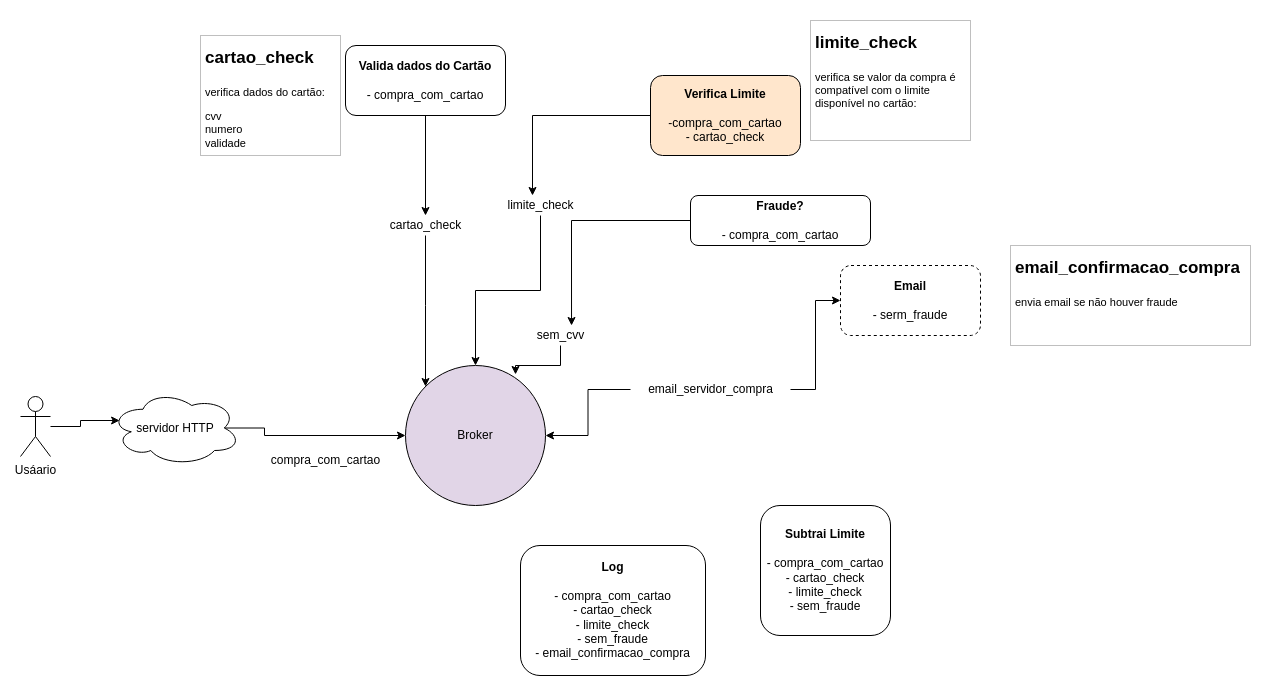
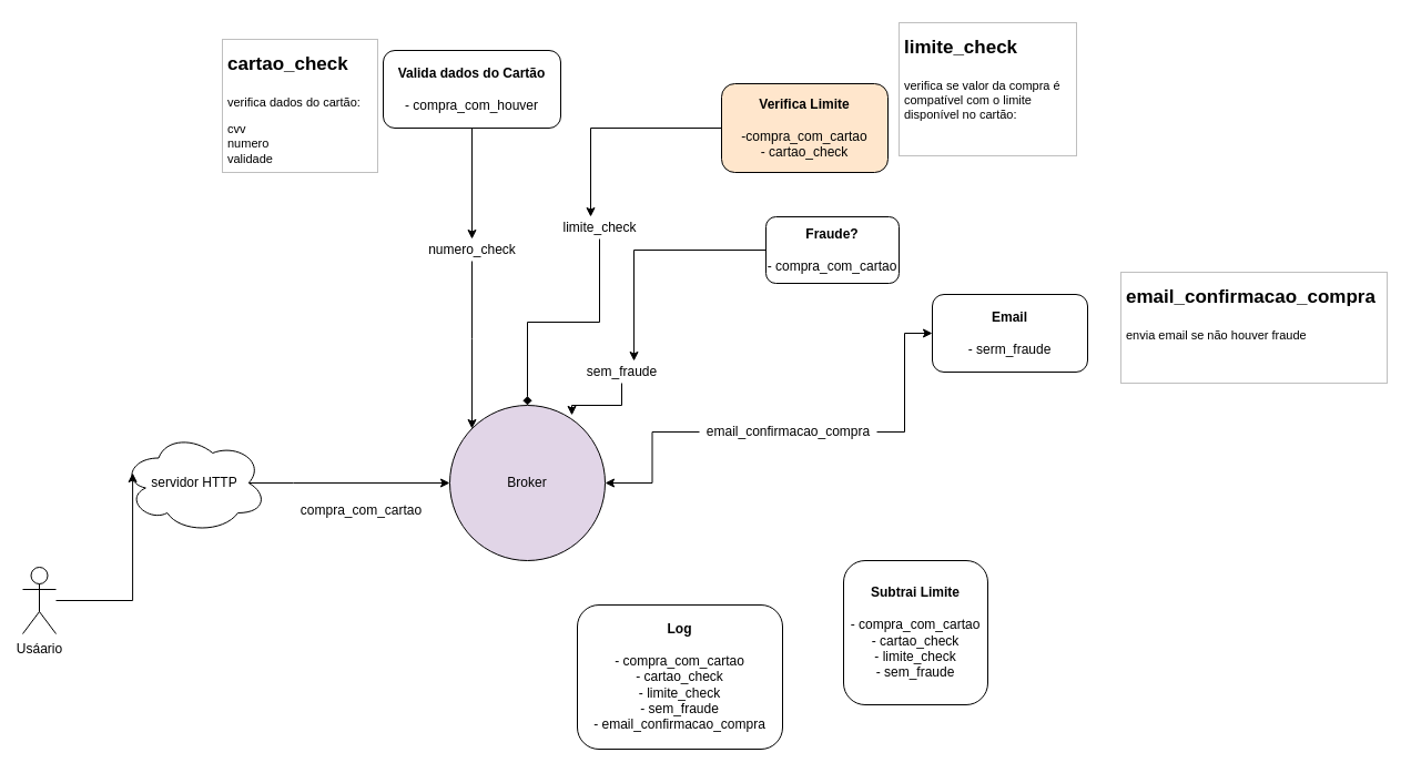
  <mxCell id="0" />
  <mxCell id="1" parent="0" />
  <mxCell id="2" value="Broker&lt;br&gt;" style="ellipse;whiteSpace=wrap;html=1;aspect=fixed;fillColor=#e1d5e7;" parent="1" vertex="1"><mxGeometry x="405" y="365" width="140" height="140" as="geometry" /></mxCell>
  <mxCell id="3" style="edgeStyle=orthogonalEdgeStyle;rounded=0;orthogonalLoop=1;jettySize=auto;html=1;exitX=0.875;exitY=0.5;exitDx=0;exitDy=0;exitPerimeter=0;entryX=0;entryY=0.5;entryDx=0;entryDy=0;" parent="1" source="4" target="2" edge="1"><mxGeometry relative="1" as="geometry"><mxPoint x="390" y="460" as="targetPoint" /><Array as="points"><mxPoint x="264" y="435" /></Array></mxGeometry></mxCell>
- <mxCell id="4" value="servidor HTTP" style="ellipse;shape=cloud;whiteSpace=wrap;html=1;" parent="1" vertex="1"><mxGeometry x="110" y="390" width="130" height="75" as="geometry" /></mxCell>
+ <mxCell id="4" value="servidor HTTP" style="ellipse;shape=cloud;whiteSpace=wrap;html=1;" parent="1" vertex="1"><mxGeometry x="110" y="390" width="130" height="90" as="geometry" /></mxCell>
  <mxCell id="5" style="edgeStyle=orthogonalEdgeStyle;rounded=0;orthogonalLoop=1;jettySize=auto;html=1;entryX=0.07;entryY=0.4;entryDx=0;entryDy=0;entryPerimeter=0;" parent="1" source="6" target="4" edge="1"><mxGeometry relative="1" as="geometry" /></mxCell>
- <mxCell id="6" value="Usáario" style="shape=umlActor;verticalLabelPosition=bottom;verticalAlign=top;html=1;outlineConnect=0;" parent="1" vertex="1"><mxGeometry x="20" y="396" width="30" height="60" as="geometry" /></mxCell>
+ <mxCell id="6" value="Usáario" style="shape=umlActor;verticalLabelPosition=bottom;verticalAlign=top;html=1;outlineConnect=0;" parent="1" vertex="1"><mxGeometry x="20" y="511" width="30" height="60" as="geometry" /></mxCell>
  <mxCell id="7" style="edgeStyle=orthogonalEdgeStyle;rounded=0;orthogonalLoop=1;jettySize=auto;html=1;" parent="1" source="8" target="16" edge="1"><mxGeometry relative="1" as="geometry" /></mxCell>
- <mxCell id="8" value="&lt;b&gt;Valida dados do Cartão&lt;br&gt;&lt;/b&gt;&lt;br&gt;&lt;span&gt;- compra_com_cartao&lt;/span&gt;" style="rounded=1;whiteSpace=wrap;html=1;" parent="1" vertex="1"><mxGeometry x="345" y="45" width="160" height="70" as="geometry" /></mxCell>
+ <mxCell id="8" value="&lt;b&gt;Valida dados do Cartão&lt;br&gt;&lt;/b&gt;&lt;br&gt;&lt;span&gt;- compra_com_houver&lt;/span&gt;" style="rounded=1;whiteSpace=wrap;html=1;" parent="1" vertex="1"><mxGeometry x="345" y="45" width="160" height="70" as="geometry" /></mxCell>
  <mxCell id="9" value="compra_com_cartao" style="text;html=1;align=center;verticalAlign=middle;resizable=0;points=[];autosize=1;strokeColor=none;fillColor=none;" parent="1" vertex="1"><mxGeometry x="265" y="450" width="120" height="20" as="geometry" /></mxCell>
  <mxCell id="10" style="edgeStyle=orthogonalEdgeStyle;rounded=0;orthogonalLoop=1;jettySize=auto;html=1;entryX=0.4;entryY=0;entryDx=0;entryDy=0;entryPerimeter=0;" parent="1" source="11" target="18" edge="1"><mxGeometry relative="1" as="geometry" /></mxCell>
  <mxCell id="11" value="&lt;b&gt;Verifica Limite&lt;br&gt;&lt;/b&gt;&lt;br&gt;-&lt;span&gt;compra_com_cartao&lt;/span&gt;&lt;br&gt;- cartao_check" style="rounded=1;whiteSpace=wrap;html=1;fillColor=#ffe6cc;" parent="1" vertex="1"><mxGeometry x="650" y="75" width="150" height="80" as="geometry" /></mxCell>
  <mxCell id="12" value="&lt;b&gt;Log&lt;/b&gt;&lt;br&gt;&lt;br&gt;-&amp;nbsp;&lt;span&gt;compra_com_cartao&lt;/span&gt;&lt;br&gt;- cartao_check&lt;br&gt;- limite_check&lt;br&gt;- sem_fraude&lt;br&gt;- email_confirmacao_compra" style="rounded=1;whiteSpace=wrap;html=1;" parent="1" vertex="1"><mxGeometry x="520" y="545" width="185" height="130" as="geometry" /></mxCell>
  <mxCell id="13" style="edgeStyle=orthogonalEdgeStyle;rounded=0;orthogonalLoop=1;jettySize=auto;html=1;entryX=0.638;entryY=0;entryDx=0;entryDy=0;entryPerimeter=0;" parent="1" source="14" target="21" edge="1"><mxGeometry relative="1" as="geometry" /></mxCell>
- <mxCell id="14" value="&lt;b&gt;Fraude?&lt;br&gt;&lt;/b&gt;&lt;br&gt;-&amp;nbsp;&lt;span&gt;compra_com_cartao&lt;/span&gt;" style="rounded=1;whiteSpace=wrap;html=1;" parent="1" vertex="1"><mxGeometry x="690" y="195" width="180" height="50" as="geometry" /></mxCell>
+ <mxCell id="14" value="&lt;b&gt;Fraude?&lt;br&gt;&lt;/b&gt;&lt;br&gt;-&amp;nbsp;&lt;span&gt;compra_com_cartao&lt;/span&gt;" style="rounded=1;whiteSpace=wrap;html=1;" parent="1" vertex="1"><mxGeometry x="690" y="195" width="120" height="60" as="geometry" /></mxCell>
  <mxCell id="15" style="edgeStyle=orthogonalEdgeStyle;rounded=0;orthogonalLoop=1;jettySize=auto;html=1;" parent="1" source="16" target="2" edge="1"><mxGeometry relative="1" as="geometry"><Array as="points"><mxPoint x="425" y="305" /><mxPoint x="425" y="305" /></Array></mxGeometry></mxCell>
- <mxCell id="16" value="cartao_check&lt;br&gt;" style="text;html=1;align=center;verticalAlign=middle;resizable=0;points=[];autosize=1;strokeColor=none;fillColor=none;" parent="1" vertex="1"><mxGeometry x="380" y="215" width="90" height="20" as="geometry" /></mxCell>
- <mxCell id="17" style="edgeStyle=orthogonalEdgeStyle;rounded=0;orthogonalLoop=1;jettySize=auto;html=1;" parent="1" source="18" target="2" edge="1"><mxGeometry relative="1" as="geometry" /></mxCell>
+ <mxCell id="16" value="numero_check&lt;br&gt;" style="text;html=1;align=center;verticalAlign=middle;resizable=0;points=[];autosize=1;strokeColor=none;fillColor=none;" parent="1" vertex="1"><mxGeometry x="380" y="215" width="90" height="20" as="geometry" /></mxCell>
+ <mxCell id="17" style="edgeStyle=orthogonalEdgeStyle;rounded=0;orthogonalLoop=1;jettySize=auto;html=1;endArrow=diamond;" parent="1" source="18" target="2" edge="1"><mxGeometry relative="1" as="geometry" /></mxCell>
  <mxCell id="18" value="limite_check&lt;br&gt;" style="text;html=1;align=center;verticalAlign=middle;resizable=0;points=[];autosize=1;strokeColor=none;fillColor=none;" parent="1" vertex="1"><mxGeometry x="500" y="195" width="80" height="20" as="geometry" /></mxCell>
  <mxCell id="19" value="&lt;b&gt;Subtrai Limite&lt;/b&gt;&lt;br&gt;&lt;br&gt;-&amp;nbsp;&lt;span&gt;compra_com_cartao&lt;/span&gt;&lt;br&gt;- cartao_check&lt;br&gt;- limite_check&lt;br&gt;- sem_fraude" style="rounded=1;whiteSpace=wrap;html=1;" parent="1" vertex="1"><mxGeometry x="760" y="505" width="130" height="130" as="geometry" /></mxCell>
  <mxCell id="20" style="edgeStyle=orthogonalEdgeStyle;rounded=0;orthogonalLoop=1;jettySize=auto;html=1;entryX=0.786;entryY=0.064;entryDx=0;entryDy=0;entryPerimeter=0;" parent="1" source="21" target="2" edge="1"><mxGeometry relative="1" as="geometry" /></mxCell>
- <mxCell id="21" value="sem_cvv&lt;br&gt;" style="text;html=1;align=center;verticalAlign=middle;resizable=0;points=[];autosize=1;strokeColor=none;fillColor=none;" parent="1" vertex="1"><mxGeometry x="520" y="325" width="80" height="20" as="geometry" /></mxCell>
- <mxCell id="22" value="&lt;b&gt;Email&lt;/b&gt;&lt;br&gt;&lt;br&gt;-&amp;nbsp;&lt;span&gt;serm_fraude&lt;/span&gt;" style="rounded=1;whiteSpace=wrap;html=1;dashed=1;" parent="1" vertex="1"><mxGeometry x="840" y="265" width="140" height="70" as="geometry" /></mxCell>
+ <mxCell id="21" value="sem_fraude&lt;br&gt;" style="text;html=1;align=center;verticalAlign=middle;resizable=0;points=[];autosize=1;strokeColor=none;fillColor=none;" parent="1" vertex="1"><mxGeometry x="520" y="325" width="80" height="20" as="geometry" /></mxCell>
+ <mxCell id="22" value="&lt;b&gt;Email&lt;/b&gt;&lt;br&gt;&lt;br&gt;-&amp;nbsp;&lt;span&gt;serm_fraude&lt;/span&gt;" style="rounded=1;whiteSpace=wrap;html=1;" parent="1" vertex="1"><mxGeometry x="840" y="265" width="140" height="70" as="geometry" /></mxCell>
  <mxCell id="23" style="edgeStyle=orthogonalEdgeStyle;rounded=0;orthogonalLoop=1;jettySize=auto;html=1;entryX=0;entryY=0.5;entryDx=0;entryDy=0;" parent="1" source="25" target="22" edge="1"><mxGeometry relative="1" as="geometry" /></mxCell>
  <mxCell id="24" style="edgeStyle=orthogonalEdgeStyle;rounded=0;orthogonalLoop=1;jettySize=auto;html=1;" parent="1" source="25" target="2" edge="1"><mxGeometry relative="1" as="geometry" /></mxCell>
- <mxCell id="25" value="email_servidor_compra" style="text;html=1;align=center;verticalAlign=middle;resizable=0;points=[];autosize=1;strokeColor=none;fillColor=none;" parent="1" vertex="1"><mxGeometry x="630" y="379" width="160" height="20" as="geometry" /></mxCell>
+ <mxCell id="25" value="email_confirmacao_compra" style="text;html=1;align=center;verticalAlign=middle;resizable=0;points=[];autosize=1;strokeColor=none;fillColor=none;" parent="1" vertex="1"><mxGeometry x="630" y="379" width="160" height="20" as="geometry" /></mxCell>
  <mxCell id="26" value="&lt;h1&gt;&lt;font style=&quot;font-size: 17px&quot;&gt;cartao_check&lt;/font&gt;&lt;/h1&gt;&lt;p style=&quot;font-size: 11px&quot;&gt;&lt;font style=&quot;font-size: 11px&quot;&gt;verifica dados do cartão:&lt;/font&gt;&lt;/p&gt;&lt;p style=&quot;font-size: 11px&quot;&gt;&lt;font style=&quot;font-size: 11px&quot;&gt;cvv&lt;br&gt;&lt;span&gt;numero&lt;br&gt;&lt;/span&gt;&lt;span&gt;validade&lt;/span&gt;&lt;/font&gt;&lt;/p&gt;" style="text;html=1;strokeColor=#BFBFBF;fillColor=none;spacing=5;spacingTop=-20;whiteSpace=wrap;overflow=hidden;rounded=0;strokeWidth=1;" vertex="1" parent="1"><mxGeometry x="200" y="35" width="140" height="120" as="geometry" /></mxCell>
  <mxCell id="27" value="&lt;h1&gt;&lt;font style=&quot;font-size: 17px&quot;&gt;limite_check&lt;/font&gt;&lt;/h1&gt;&lt;p style=&quot;font-size: 11px&quot;&gt;&lt;font style=&quot;font-size: 11px&quot;&gt;verifica se valor da compra é compatível com o limite disponível no cartão:&lt;/font&gt;&lt;/p&gt;" style="text;html=1;strokeColor=#BFBFBF;fillColor=none;spacing=5;spacingTop=-20;whiteSpace=wrap;overflow=hidden;rounded=0;strokeWidth=1;" vertex="1" parent="1"><mxGeometry x="810" y="20" width="160" height="120" as="geometry" /></mxCell>
  <mxCell id="28" value="&lt;h1&gt;&lt;font style=&quot;font-size: 17px&quot;&gt;email_confirmacao_compra&lt;/font&gt;&lt;/h1&gt;&lt;p style=&quot;font-size: 11px&quot;&gt;&lt;font style=&quot;font-size: 11px&quot;&gt;envia email se não houver fraude&lt;/font&gt;&lt;/p&gt;" style="text;html=1;strokeColor=#BFBFBF;fillColor=none;spacing=5;spacingTop=-20;whiteSpace=wrap;overflow=hidden;rounded=0;strokeWidth=1;" vertex="1" parent="1"><mxGeometry x="1010" y="245" width="240" height="100" as="geometry" /></mxCell>
